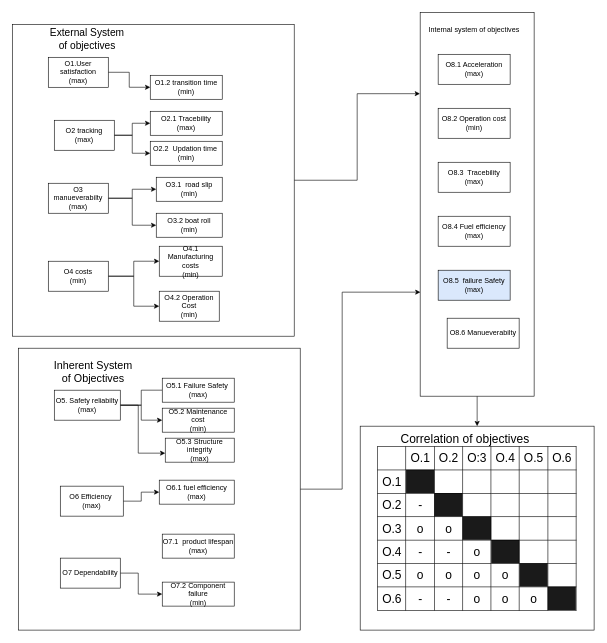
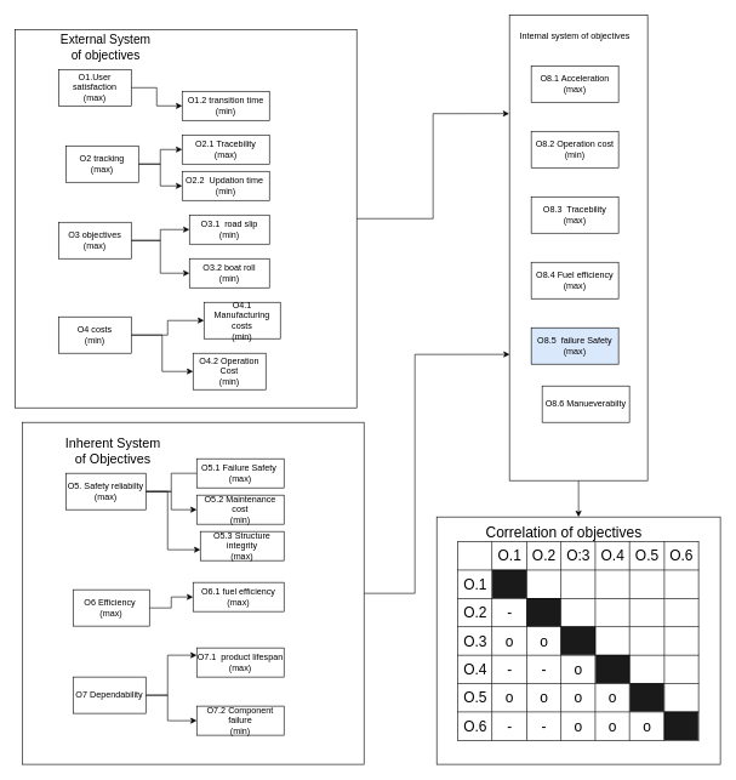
  <mxCell id="0" />
  <mxCell id="1" parent="0" />
  <mxCell id="2" style="edgeStyle=orthogonalEdgeStyle;rounded=0;orthogonalLoop=1;jettySize=auto;html=1;exitX=1;exitY=0.5;exitDx=0;exitDy=0;entryX=-0.002;entryY=0.212;entryDx=0;entryDy=0;entryPerimeter=0;" edge="1" parent="1" source="3" target="39"><mxGeometry relative="1" as="geometry" /></mxCell>
  <mxCell id="3" value="" style="rounded=0;whiteSpace=wrap;html=1;" vertex="1" parent="1"><mxGeometry x="20" y="40" width="470" height="520" as="geometry" /></mxCell>
  <mxCell id="4" value="" style="edgeStyle=orthogonalEdgeStyle;rounded=0;orthogonalLoop=1;jettySize=auto;html=1;" edge="1" parent="1" source="5" target="6"><mxGeometry relative="1" as="geometry" /></mxCell>
  <mxCell id="5" value="O1.User satisfaction&lt;br&gt;(max)" style="rounded=0;whiteSpace=wrap;html=1;" vertex="1" parent="1"><mxGeometry x="80" y="95" width="100" height="50" as="geometry" /></mxCell>
  <mxCell id="6" value="O1.2 transition time&lt;br&gt;(min)" style="rounded=0;whiteSpace=wrap;html=1;" vertex="1" parent="1"><mxGeometry x="250" y="125" width="120" height="40" as="geometry" /></mxCell>
  <mxCell id="7" value="&lt;font style=&quot;font-size: 17px&quot;&gt;External System of objectives&lt;/font&gt;" style="text;html=1;strokeColor=none;fillColor=none;align=center;verticalAlign=middle;whiteSpace=wrap;rounded=0;" vertex="1" parent="1"><mxGeometry x="80" y="55" width="130" height="20" as="geometry" /></mxCell>
  <mxCell id="8" value="" style="edgeStyle=orthogonalEdgeStyle;rounded=0;orthogonalLoop=1;jettySize=auto;html=1;" edge="1" parent="1" source="10" target="12"><mxGeometry relative="1" as="geometry" /></mxCell>
  <mxCell id="9" value="" style="edgeStyle=orthogonalEdgeStyle;rounded=0;orthogonalLoop=1;jettySize=auto;html=1;" edge="1" parent="1" source="10" target="11"><mxGeometry relative="1" as="geometry" /></mxCell>
  <mxCell id="10" value="O2 tracking &lt;br&gt;(max)" style="rounded=0;whiteSpace=wrap;html=1;" vertex="1" parent="1"><mxGeometry x="90" y="200" width="100" height="50" as="geometry" /></mxCell>
  <mxCell id="11" value="O2.2&amp;nbsp; Updation time&amp;nbsp;&lt;br&gt;(min)" style="rounded=0;whiteSpace=wrap;html=1;" vertex="1" parent="1"><mxGeometry x="250" y="235" width="120" height="40" as="geometry" /></mxCell>
  <mxCell id="12" value="O2.1 Tracebility&lt;br&gt;(max)" style="rounded=0;whiteSpace=wrap;html=1;" vertex="1" parent="1"><mxGeometry x="250" y="185" width="120" height="40" as="geometry" /></mxCell>
  <mxCell id="13" value="" style="edgeStyle=orthogonalEdgeStyle;rounded=0;orthogonalLoop=1;jettySize=auto;html=1;" edge="1" parent="1" source="15" target="17"><mxGeometry relative="1" as="geometry" /></mxCell>
  <mxCell id="14" value="" style="edgeStyle=orthogonalEdgeStyle;rounded=0;orthogonalLoop=1;jettySize=auto;html=1;" edge="1" parent="1" source="15" target="16"><mxGeometry relative="1" as="geometry" /></mxCell>
- <mxCell id="15" value="O3 manueverabilty&lt;br&gt;(max)" style="rounded=0;whiteSpace=wrap;html=1;" vertex="1" parent="1"><mxGeometry x="80" y="305" width="100" height="50" as="geometry" /></mxCell>
+ <mxCell id="15" value="O3 objectives&lt;br&gt;(max)" style="rounded=0;whiteSpace=wrap;html=1;" vertex="1" parent="1"><mxGeometry x="80" y="305" width="100" height="50" as="geometry" /></mxCell>
  <mxCell id="16" value="O3.2 boat roll&lt;br&gt;(min)" style="rounded=0;whiteSpace=wrap;html=1;" vertex="1" parent="1"><mxGeometry x="260" y="355" width="110" height="40" as="geometry" /></mxCell>
  <mxCell id="17" value="O3.1&amp;nbsp; road slip&lt;br&gt;(min)" style="rounded=0;whiteSpace=wrap;html=1;" vertex="1" parent="1"><mxGeometry x="260" y="295" width="110" height="40" as="geometry" /></mxCell>
  <mxCell id="18" style="edgeStyle=orthogonalEdgeStyle;rounded=0;orthogonalLoop=1;jettySize=auto;html=1;exitX=0.5;exitY=1;exitDx=0;exitDy=0;" edge="1" parent="1" source="12" target="12"><mxGeometry relative="1" as="geometry" /></mxCell>
  <mxCell id="19" value="" style="edgeStyle=orthogonalEdgeStyle;rounded=0;orthogonalLoop=1;jettySize=auto;html=1;entryX=0.002;entryY=0.729;entryDx=0;entryDy=0;entryPerimeter=0;" edge="1" parent="1" source="20" target="39"><mxGeometry relative="1" as="geometry"><mxPoint x="590" y="915" as="targetPoint" /><Array as="points"><mxPoint x="570" y="815" /><mxPoint x="570" y="487" /></Array></mxGeometry></mxCell>
  <mxCell id="20" value="" style="rounded=0;whiteSpace=wrap;html=1;" vertex="1" parent="1"><mxGeometry x="30" y="580" width="470" height="470" as="geometry" /></mxCell>
  <mxCell id="21" value="" style="edgeStyle=orthogonalEdgeStyle;rounded=0;orthogonalLoop=1;jettySize=auto;html=1;endArrow=none;" edge="1" parent="1" source="24" target="27"><mxGeometry relative="1" as="geometry" /></mxCell>
  <mxCell id="22" value="" style="edgeStyle=orthogonalEdgeStyle;rounded=0;orthogonalLoop=1;jettySize=auto;html=1;" edge="1" parent="1" source="24" target="26"><mxGeometry relative="1" as="geometry" /></mxCell>
  <mxCell id="23" value="" style="edgeStyle=orthogonalEdgeStyle;rounded=0;orthogonalLoop=1;jettySize=auto;html=1;" edge="1" parent="1" source="24" target="25"><mxGeometry relative="1" as="geometry"><Array as="points"><mxPoint x="230" y="675" /><mxPoint x="230" y="755" /></Array></mxGeometry></mxCell>
  <mxCell id="24" value="O5. Safety reliabilty&lt;br&gt;(max)" style="rounded=0;whiteSpace=wrap;html=1;" vertex="1" parent="1"><mxGeometry x="90" y="650" width="110" height="50" as="geometry" /></mxCell>
  <mxCell id="25" value="O5.3 Structure integrity&lt;br&gt;(max)" style="rounded=0;whiteSpace=wrap;html=1;" vertex="1" parent="1"><mxGeometry x="275" y="730" width="115" height="40" as="geometry" /></mxCell>
  <mxCell id="26" value="O5.2 Maintenance cost&lt;br&gt;(min)" style="rounded=0;whiteSpace=wrap;html=1;" vertex="1" parent="1"><mxGeometry x="270" y="680" width="120" height="40" as="geometry" /></mxCell>
  <mxCell id="27" value="O5.1 Failure Safety&amp;nbsp;&lt;br&gt;(max)" style="rounded=0;whiteSpace=wrap;html=1;" vertex="1" parent="1"><mxGeometry x="270" y="630" width="120" height="40" as="geometry" /></mxCell>
  <mxCell id="28" value="&lt;font style=&quot;font-size: 18px&quot;&gt;Inherent System of Objectives&lt;/font&gt;" style="text;html=1;strokeColor=none;fillColor=none;align=center;verticalAlign=middle;whiteSpace=wrap;rounded=0;" vertex="1" parent="1"><mxGeometry x="80" y="610" width="150" height="20" as="geometry" /></mxCell>
  <mxCell id="29" value="" style="edgeStyle=orthogonalEdgeStyle;rounded=0;orthogonalLoop=1;jettySize=auto;html=1;" edge="1" parent="1" source="30" target="31"><mxGeometry relative="1" as="geometry" /></mxCell>
  <mxCell id="30" value="O6 Efficiency&amp;nbsp;&lt;br&gt;(max)" style="rounded=0;whiteSpace=wrap;html=1;" vertex="1" parent="1"><mxGeometry x="100" y="810" width="105" height="50" as="geometry" /></mxCell>
  <mxCell id="31" value="O6.1 fuel efficiency&lt;br&gt;(max)" style="rounded=0;whiteSpace=wrap;html=1;" vertex="1" parent="1"><mxGeometry x="265" y="800" width="125" height="40" as="geometry" /></mxCell>
  <mxCell id="32" value="" style="edgeStyle=orthogonalEdgeStyle;rounded=0;orthogonalLoop=1;jettySize=auto;html=1;" edge="1" parent="1" source="33" target="34"><mxGeometry relative="1" as="geometry"><Array as="points"><mxPoint x="230" y="955" /><mxPoint x="230" y="990" /></Array></mxGeometry></mxCell>
  <mxCell id="33" value="O7 Dependability" style="rounded=0;whiteSpace=wrap;html=1;" vertex="1" parent="1"><mxGeometry x="100" y="930" width="100" height="50" as="geometry" /></mxCell>
  <mxCell id="34" value="O7.2 Component failure&lt;br&gt;(min)" style="rounded=0;whiteSpace=wrap;html=1;" vertex="1" parent="1"><mxGeometry x="270" y="970" width="120" height="40" as="geometry" /></mxCell>
  <mxCell id="35" style="edgeStyle=orthogonalEdgeStyle;rounded=0;orthogonalLoop=1;jettySize=auto;html=1;exitX=0.5;exitY=1;exitDx=0;exitDy=0;" edge="1" parent="1" source="31" target="31"><mxGeometry relative="1" as="geometry" /></mxCell>
  <mxCell id="36" value="O7.1&amp;nbsp; product lifespan &lt;br&gt;(max)" style="rounded=0;whiteSpace=wrap;html=1;" vertex="1" parent="1"><mxGeometry x="270" y="890" width="120" height="40" as="geometry" /></mxCell>
+ <mxCell id="37" value="" style="edgeStyle=orthogonalEdgeStyle;rounded=0;orthogonalLoop=1;jettySize=auto;html=1;" edge="1" parent="1" source="33" target="36"><mxGeometry relative="1" as="geometry"><mxPoint x="200" y="955" as="sourcePoint" /><mxPoint x="325" y="1000" as="targetPoint" /><Array as="points"><mxPoint x="230" y="955" /><mxPoint x="230" y="900" /></Array></mxGeometry></mxCell>
  <mxCell id="38" value="" style="edgeStyle=orthogonalEdgeStyle;rounded=0;orthogonalLoop=1;jettySize=auto;html=1;" edge="1" parent="1" source="39" target="40"><mxGeometry relative="1" as="geometry" /></mxCell>
  <mxCell id="39" value="" style="rounded=0;whiteSpace=wrap;html=1;" vertex="1" parent="1"><mxGeometry x="700" y="20" width="190" height="640" as="geometry" /></mxCell>
  <mxCell id="40" value="&lt;table border=&quot;1&quot; style=&quot;border: 1px solid rgb(0 , 0 , 0) ; border-collapse: collapse&quot; cellpadding=&quot;7&quot;&gt;&lt;tbody&gt;&lt;tr style=&quot;font-size: 20px&quot;&gt;&lt;td&gt;&lt;br&gt;&lt;/td&gt;&lt;td&gt;O.1&lt;/td&gt;&lt;td&gt;O.2&lt;/td&gt;&lt;td&gt;O:3&lt;/td&gt;&lt;td&gt;O.4&lt;/td&gt;&lt;td&gt;O.5&lt;/td&gt;&lt;td&gt;O.6&lt;/td&gt;&lt;/tr&gt;&lt;tr style=&quot;font-size: 20px&quot;&gt;&lt;td&gt;O.1&lt;br&gt;&lt;/td&gt;&lt;td style=&quot;background-color: rgb(26 , 26 , 26)&quot;&gt;&lt;br&gt;&lt;/td&gt;&lt;td&gt;&lt;br&gt;&lt;/td&gt;&lt;td&gt;&lt;br&gt;&lt;/td&gt;&lt;td&gt;&lt;br&gt;&lt;/td&gt;&lt;td&gt;&lt;br&gt;&lt;/td&gt;&lt;td&gt;&lt;br&gt;&lt;/td&gt;&lt;/tr&gt;&lt;tr style=&quot;font-size: 20px&quot;&gt;&lt;td&gt;O.2&lt;/td&gt;&lt;td&gt;-&lt;/td&gt;&lt;td style=&quot;background-color: rgb(26 , 26 , 26)&quot;&gt;&lt;br&gt;&lt;/td&gt;&lt;td&gt;&lt;br&gt;&lt;/td&gt;&lt;td&gt;&lt;br&gt;&lt;/td&gt;&lt;td&gt;&lt;br&gt;&lt;/td&gt;&lt;td&gt;&lt;br&gt;&lt;/td&gt;&lt;/tr&gt;&lt;tr style=&quot;font-size: 20px&quot;&gt;&lt;td&gt;O.3&lt;/td&gt;&lt;td&gt;o&lt;/td&gt;&lt;td&gt;o&lt;/td&gt;&lt;td style=&quot;background-color: rgb(26 , 26 , 26)&quot;&gt;&lt;br&gt;&lt;/td&gt;&lt;td&gt;&lt;br&gt;&lt;/td&gt;&lt;td&gt;&lt;br&gt;&lt;/td&gt;&lt;td&gt;&lt;br&gt;&lt;/td&gt;&lt;/tr&gt;&lt;tr style=&quot;font-size: 20px&quot;&gt;&lt;td&gt;O.4&lt;/td&gt;&lt;td&gt;-&lt;/td&gt;&lt;td&gt;-&lt;/td&gt;&lt;td&gt;o&lt;/td&gt;&lt;td style=&quot;background-color: rgb(26 , 26 , 26)&quot;&gt;&lt;br&gt;&lt;/td&gt;&lt;td&gt;&lt;br&gt;&lt;/td&gt;&lt;td&gt;&lt;br&gt;&lt;/td&gt;&lt;/tr&gt;&lt;tr style=&quot;font-size: 20px&quot;&gt;&lt;td&gt;O.5&lt;/td&gt;&lt;td&gt;o&lt;/td&gt;&lt;td&gt;o&lt;/td&gt;&lt;td&gt;o&lt;/td&gt;&lt;td&gt;o&lt;/td&gt;&lt;td style=&quot;background-color: rgb(26 , 26 , 26)&quot;&gt;&lt;br&gt;&lt;/td&gt;&lt;td&gt;&lt;br&gt;&lt;/td&gt;&lt;/tr&gt;&lt;tr style=&quot;font-size: 20px&quot;&gt;&lt;td&gt;O.6&lt;/td&gt;&lt;td&gt;-&lt;/td&gt;&lt;td&gt;-&lt;/td&gt;&lt;td&gt;o&lt;/td&gt;&lt;td&gt;o&lt;/td&gt;&lt;td&gt;o&lt;/td&gt;&lt;td style=&quot;background-color: rgb(26 , 26 , 26)&quot;&gt;&lt;br&gt;&lt;/td&gt;&lt;/tr&gt;&lt;/tbody&gt;&lt;/table&gt;" style="rounded=0;whiteSpace=wrap;html=1;" vertex="1" parent="1"><mxGeometry x="600" y="710" width="390" height="340" as="geometry" /></mxCell>
  <mxCell id="41" value="O8.1 Acceleration&lt;br&gt;(max)" style="rounded=0;whiteSpace=wrap;html=1;" vertex="1" parent="1"><mxGeometry x="730" y="90" width="120" height="50" as="geometry" /></mxCell>
  <mxCell id="42" value="Internal system of objectives" style="text;html=1;strokeColor=none;fillColor=none;align=center;verticalAlign=middle;whiteSpace=wrap;rounded=0;" vertex="1" parent="1"><mxGeometry x="675" y="40" width="230" height="20" as="geometry" /></mxCell>
  <mxCell id="43" value="O8.2 Operation cost&lt;br&gt;(min)" style="rounded=0;whiteSpace=wrap;html=1;" vertex="1" parent="1"><mxGeometry x="730" y="180" width="120" height="50" as="geometry" /></mxCell>
  <mxCell id="44" value="" style="edgeStyle=orthogonalEdgeStyle;rounded=0;orthogonalLoop=1;jettySize=auto;html=1;" edge="1" parent="1" source="46" target="47"><mxGeometry relative="1" as="geometry" /></mxCell>
  <mxCell id="45" style="edgeStyle=orthogonalEdgeStyle;rounded=0;orthogonalLoop=1;jettySize=auto;html=1;exitX=1;exitY=0.5;exitDx=0;exitDy=0;entryX=0;entryY=0.5;entryDx=0;entryDy=0;" edge="1" parent="1" source="46" target="48"><mxGeometry relative="1" as="geometry" /></mxCell>
  <mxCell id="46" value="O4 costs&lt;br&gt;(min)" style="rounded=0;whiteSpace=wrap;html=1;" vertex="1" parent="1"><mxGeometry x="80" y="435" width="100" height="50" as="geometry" /></mxCell>
- <mxCell id="47" value="O4.1 Manufacturing costs&lt;br&gt;(min)" style="rounded=0;whiteSpace=wrap;html=1;" vertex="1" parent="1"><mxGeometry x="265" y="410" width="105" height="50" as="geometry" /></mxCell>
+ <mxCell id="47" value="O4.1 Manufacturing costs&lt;br&gt;(min)" style="rounded=0;whiteSpace=wrap;html=1;" vertex="1" parent="1"><mxGeometry x="280" y="415" width="105" height="50" as="geometry" /></mxCell>
  <mxCell id="48" value="O4.2 Operation Cost&lt;br&gt;(min)" style="rounded=0;whiteSpace=wrap;html=1;" vertex="1" parent="1"><mxGeometry x="265" y="485" width="100" height="50" as="geometry" /></mxCell>
  <mxCell id="49" value="O8.3&amp;nbsp; Tracebility&lt;br&gt;(max)" style="rounded=0;whiteSpace=wrap;html=1;" vertex="1" parent="1"><mxGeometry x="730" y="270" width="120" height="50" as="geometry" /></mxCell>
  <mxCell id="50" value="O8.4 Fuel efficiency&lt;br&gt;(max)" style="rounded=0;whiteSpace=wrap;html=1;" vertex="1" parent="1"><mxGeometry x="730" y="360" width="120" height="50" as="geometry" /></mxCell>
  <mxCell id="51" value="O8.5&amp;nbsp; failure Safety&lt;br&gt;(max)" style="rounded=0;whiteSpace=wrap;html=1;fillColor=#dae8fc;" vertex="1" parent="1"><mxGeometry x="730" y="450" width="120" height="50" as="geometry" /></mxCell>
  <mxCell id="52" value="O8.6 Manueverabilty" style="rounded=0;whiteSpace=wrap;html=1;" vertex="1" parent="1"><mxGeometry x="745" y="530" width="120" height="50" as="geometry" /></mxCell>
  <mxCell id="53" value="Correlation of objectives" style="text;html=1;strokeColor=none;fillColor=none;align=center;verticalAlign=middle;whiteSpace=wrap;rounded=0;fontSize=20;" vertex="1" parent="1"><mxGeometry x="650" y="720" width="250" height="20" as="geometry" /></mxCell>
